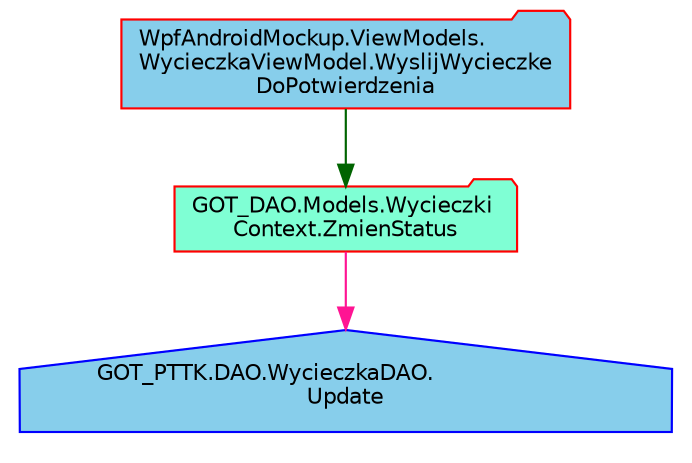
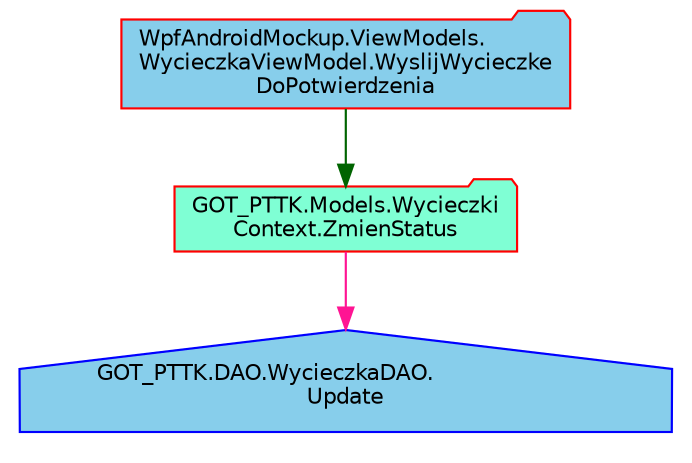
  digraph {
    rankdir=TB
    node [color=red fillcolor=skyblue fontname=Helvetica fontsize=10 shape=folder style=filled]
    edge [fontname=Helvetica fontsize=10 labelfontname=Helvetica labelfontsize=10 style=solid]
    n1 [fontcolor=black height=0.2 label="WpfAndroidMockup.ViewModels.\lWycieczkaViewModel.WyslijWycieczke\lDoPotwierdzenia" width=0.4]
-   n2 [fillcolor=aquamarine height=0.2 label="GOT_DAO.Models.Wycieczki\lContext.ZmienStatus" width=0.4]
+   n2 [fillcolor=aquamarine height=0.2 label="GOT_PTTK.Models.Wycieczki\lContext.ZmienStatus" width=0.4]
    n3 [color=blue height=0.2 label="GOT_PTTK.DAO.WycieczkaDAO.\lUpdate" shape=house width=0.4]
    n1 -> n2 [color=darkgreen]
    n2 -> n3 [color=deeppink]
  }
